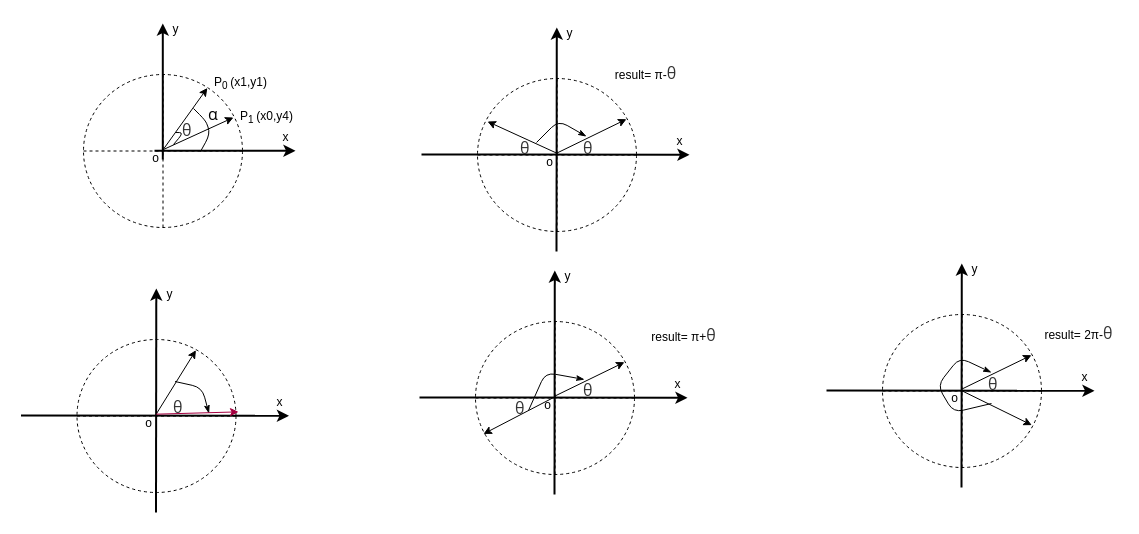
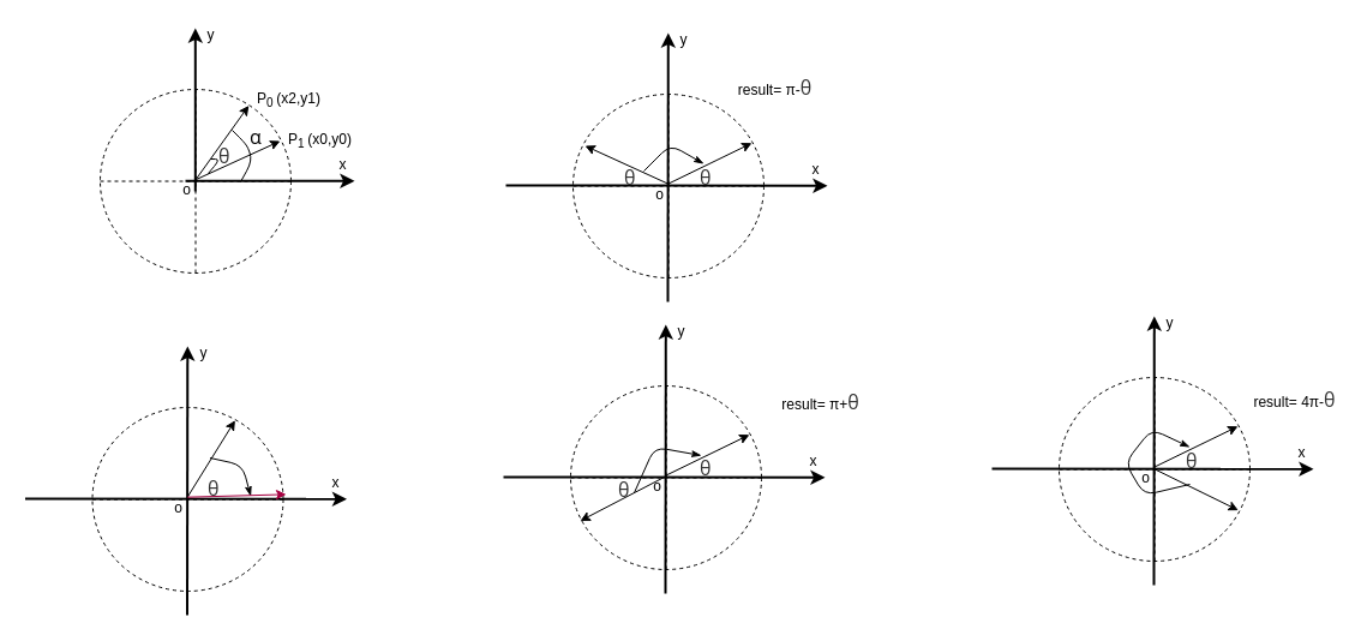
  <mxCell id="0" />
  <mxCell id="1" parent="0" />
  <mxCell id="2" value="" style="shape=orEllipse;perimeter=ellipsePerimeter;whiteSpace=wrap;html=1;backgroundOutline=1;fontColor=#000000;strokeColor=#000000;fillColor=none;dashed=1;" vertex="1" parent="1"><mxGeometry x="83" y="74" width="159" height="153" as="geometry" /></mxCell>
  <mxCell id="3" value="" style="endArrow=classic;html=1;strokeColor=#000000;strokeWidth=2;" edge="1" parent="1"><mxGeometry width="50" height="50" relative="1" as="geometry"><mxPoint x="154" y="150.3" as="sourcePoint" /><mxPoint x="295" y="150.3" as="targetPoint" /></mxGeometry></mxCell>
  <mxCell id="4" value="" style="endArrow=classic;html=1;strokeColor=#000000;strokeWidth=2;" edge="1" parent="1"><mxGeometry width="50" height="50" relative="1" as="geometry"><mxPoint x="162.3" y="159" as="sourcePoint" /><mxPoint x="162.3" y="23" as="targetPoint" /></mxGeometry></mxCell>
  <mxCell id="5" value="" style="endArrow=classic;html=1;fontColor=#000000;strokeColor=#000000;strokeWidth=1;" edge="1" parent="1"><mxGeometry width="50" height="50" relative="1" as="geometry"><mxPoint x="163" y="149" as="sourcePoint" /><mxPoint x="233" y="117" as="targetPoint" /></mxGeometry></mxCell>
  <mxCell id="6" value="" style="endArrow=classic;html=1;fontColor=#000000;strokeColor=#000000;strokeWidth=1;entryX=0.779;entryY=0.088;entryDx=0;entryDy=0;entryPerimeter=0;" edge="1" parent="1" target="2"><mxGeometry width="50" height="50" relative="1" as="geometry"><mxPoint x="162" y="150" as="sourcePoint" /><mxPoint x="232" y="118" as="targetPoint" /></mxGeometry></mxCell>
  <mxCell id="7" value="&lt;font color=&quot;#000000&quot;&gt;x&lt;/font&gt;" style="text;html=1;align=center;verticalAlign=middle;resizable=0;points=[];autosize=1;strokeColor=none;fillColor=none;" vertex="1" parent="1"><mxGeometry x="277" y="128" width="16" height="18" as="geometry" /></mxCell>
  <mxCell id="8" value="&lt;font color=&quot;#000000&quot;&gt;y&lt;/font&gt;" style="text;html=1;align=center;verticalAlign=middle;resizable=0;points=[];autosize=1;strokeColor=none;fillColor=none;" vertex="1" parent="1"><mxGeometry x="167" y="20" width="16" height="18" as="geometry" /></mxCell>
- <mxCell id="9" value="P&lt;sub&gt;1&amp;nbsp;&lt;/sub&gt;(x0,y4)" style="text;html=1;align=center;verticalAlign=middle;resizable=0;points=[];autosize=1;strokeColor=none;fillColor=none;fontColor=#000000;" vertex="1" parent="1"><mxGeometry x="234" y="105" width="63" height="23" as="geometry" /></mxCell>
- <mxCell id="10" value="P&lt;sub&gt;0&amp;nbsp;&lt;/sub&gt;(x1,y1)" style="text;html=1;align=center;verticalAlign=middle;resizable=0;points=[];autosize=1;strokeColor=none;fillColor=none;fontColor=#000000;" vertex="1" parent="1"><mxGeometry x="208" y="71" width="63" height="23" as="geometry" /></mxCell>
+ <mxCell id="9" value="P&lt;sub&gt;1&amp;nbsp;&lt;/sub&gt;(x0,y0)" style="text;html=1;align=center;verticalAlign=middle;resizable=0;points=[];autosize=1;strokeColor=none;fillColor=none;fontColor=#000000;" vertex="1" parent="1"><mxGeometry x="234" y="105" width="63" height="23" as="geometry" /></mxCell>
+ <mxCell id="10" value="P&lt;sub&gt;0&amp;nbsp;&lt;/sub&gt;(x2,y1)" style="text;html=1;align=center;verticalAlign=middle;resizable=0;points=[];autosize=1;strokeColor=none;fillColor=none;fontColor=#000000;" vertex="1" parent="1"><mxGeometry x="208" y="71" width="63" height="23" as="geometry" /></mxCell>
  <mxCell id="11" value="o" style="text;html=1;align=center;verticalAlign=middle;resizable=0;points=[];autosize=1;strokeColor=none;fillColor=none;fontColor=#000000;" vertex="1" parent="1"><mxGeometry x="146" y="149" width="17" height="18" as="geometry" /></mxCell>
  <mxCell id="12" value="" style="endArrow=none;html=1;fontColor=#000000;strokeColor=#000000;strokeWidth=1;" edge="1" parent="1"><mxGeometry width="50" height="50" relative="1" as="geometry"><mxPoint x="200" y="151" as="sourcePoint" /><mxPoint x="193" y="108" as="targetPoint" /><Array as="points"><mxPoint x="210" y="133" /><mxPoint x="205" y="120" /></Array></mxGeometry></mxCell>
  <mxCell id="13" value="&lt;span style=&quot;font-family: &amp;#34;open sans&amp;#34; , &amp;#34;clear sans&amp;#34; , &amp;#34;helvetica neue&amp;#34; , &amp;#34;helvetica&amp;#34; , &amp;#34;arial&amp;#34; , &amp;#34;segoe ui emoji&amp;#34; , sans-serif ; font-size: 16px ; text-align: center&quot;&gt;α&lt;/span&gt;" style="text;whiteSpace=wrap;html=1;fontColor=#000000;" vertex="1" parent="1"><mxGeometry x="206" y="98.12" width="16.04" height="29.88" as="geometry" /></mxCell>
  <mxCell id="14" value="&lt;span style=&quot;color: rgb(51 , 51 , 51) ; font-family: &amp;#34;open sans&amp;#34; , &amp;#34;clear sans&amp;#34; , &amp;#34;helvetica neue&amp;#34; , &amp;#34;helvetica&amp;#34; , &amp;#34;arial&amp;#34; , &amp;#34;segoe ui emoji&amp;#34; , sans-serif ; font-size: 16px ; font-style: normal ; font-weight: 400 ; letter-spacing: normal ; text-indent: 0px ; text-transform: none ; word-spacing: 0px ; display: inline ; float: none&quot;&gt;θ&lt;/span&gt;" style="text;whiteSpace=wrap;html=1;fontColor=#000000;" vertex="1" parent="1"><mxGeometry x="180" y="114" width="12" height="20" as="geometry" /></mxCell>
  <mxCell id="15" value="" style="endArrow=none;html=1;fontColor=#000000;strokeColor=#000000;strokeWidth=1;" edge="1" parent="1"><mxGeometry width="50" height="50" relative="1" as="geometry"><mxPoint x="173" y="144" as="sourcePoint" /><mxPoint x="175" y="132" as="targetPoint" /><Array as="points"><mxPoint x="183" y="132.13" /></Array></mxGeometry></mxCell>
  <mxCell id="16" value="" style="shape=orEllipse;perimeter=ellipsePerimeter;whiteSpace=wrap;html=1;backgroundOutline=1;fontColor=#000000;strokeColor=#000000;fillColor=none;dashed=1;" vertex="1" parent="1"><mxGeometry x="477" y="78" width="159" height="153" as="geometry" /></mxCell>
  <mxCell id="17" value="" style="endArrow=classic;html=1;strokeColor=#000000;strokeWidth=2;" edge="1" parent="1"><mxGeometry width="50" height="50" relative="1" as="geometry"><mxPoint x="421" y="154" as="sourcePoint" /><mxPoint x="689" y="154.3" as="targetPoint" /></mxGeometry></mxCell>
  <mxCell id="18" value="" style="endArrow=classic;html=1;strokeColor=#000000;strokeWidth=2;" edge="1" parent="1"><mxGeometry width="50" height="50" relative="1" as="geometry"><mxPoint x="556" y="251" as="sourcePoint" /><mxPoint x="556.3" y="27" as="targetPoint" /></mxGeometry></mxCell>
  <mxCell id="19" value="" style="endArrow=classic;html=1;fontColor=#000000;strokeColor=#000000;strokeWidth=1;" edge="1" parent="1"><mxGeometry width="50" height="50" relative="1" as="geometry"><mxPoint x="557" y="153" as="sourcePoint" /><mxPoint x="487" y="121" as="targetPoint" /></mxGeometry></mxCell>
  <mxCell id="20" value="&lt;font color=&quot;#000000&quot;&gt;x&lt;/font&gt;" style="text;html=1;align=center;verticalAlign=middle;resizable=0;points=[];autosize=1;strokeColor=none;fillColor=none;" vertex="1" parent="1"><mxGeometry x="671" y="132" width="16" height="18" as="geometry" /></mxCell>
  <mxCell id="21" value="&lt;font color=&quot;#000000&quot;&gt;y&lt;/font&gt;" style="text;html=1;align=center;verticalAlign=middle;resizable=0;points=[];autosize=1;strokeColor=none;fillColor=none;" vertex="1" parent="1"><mxGeometry x="561" y="24" width="16" height="18" as="geometry" /></mxCell>
  <mxCell id="22" value="o" style="text;html=1;align=center;verticalAlign=middle;resizable=0;points=[];autosize=1;strokeColor=none;fillColor=none;fontColor=#000000;" vertex="1" parent="1"><mxGeometry x="540" y="153" width="17" height="18" as="geometry" /></mxCell>
  <mxCell id="23" value="" style="endArrow=classic;html=1;fontColor=#000000;strokeColor=#000000;strokeWidth=1;exitX=0.952;exitY=-0.018;exitDx=0;exitDy=0;exitPerimeter=0;entryX=0.937;entryY=0.266;entryDx=0;entryDy=0;entryPerimeter=0;" edge="1" parent="1" source="22" target="16"><mxGeometry width="50" height="50" relative="1" as="geometry"><mxPoint x="557" y="155" as="sourcePoint" /><mxPoint x="627" y="111" as="targetPoint" /></mxGeometry></mxCell>
  <mxCell id="24" value="" style="endArrow=classicThin;html=1;fontColor=#000000;strokeColor=#000000;strokeWidth=1;endFill=1;" edge="1" parent="1"><mxGeometry width="50" height="50" relative="1" as="geometry"><mxPoint x="536" y="142" as="sourcePoint" /><mxPoint x="586" y="136" as="targetPoint" /><Array as="points"><mxPoint x="558" y="120" /></Array></mxGeometry></mxCell>
  <mxCell id="25" value="" style="shape=orEllipse;perimeter=ellipsePerimeter;whiteSpace=wrap;html=1;backgroundOutline=1;fontColor=#000000;strokeColor=#000000;fillColor=none;dashed=1;" vertex="1" parent="1"><mxGeometry x="475" y="321" width="159" height="153" as="geometry" /></mxCell>
  <mxCell id="26" value="" style="endArrow=classic;html=1;strokeColor=#000000;strokeWidth=2;" edge="1" parent="1"><mxGeometry width="50" height="50" relative="1" as="geometry"><mxPoint x="419" y="397" as="sourcePoint" /><mxPoint x="687" y="397.3" as="targetPoint" /></mxGeometry></mxCell>
  <mxCell id="27" value="" style="endArrow=classic;html=1;strokeColor=#000000;strokeWidth=2;" edge="1" parent="1"><mxGeometry width="50" height="50" relative="1" as="geometry"><mxPoint x="554" y="494" as="sourcePoint" /><mxPoint x="554.3" y="270" as="targetPoint" /></mxGeometry></mxCell>
  <mxCell id="28" value="" style="endArrow=classic;html=1;fontColor=#000000;strokeColor=#000000;strokeWidth=1;entryX=0.05;entryY=0.735;entryDx=0;entryDy=0;entryPerimeter=0;" edge="1" parent="1" target="25"><mxGeometry width="50" height="50" relative="1" as="geometry"><mxPoint x="555" y="396" as="sourcePoint" /><mxPoint x="485" y="364" as="targetPoint" /></mxGeometry></mxCell>
  <mxCell id="29" value="&lt;font color=&quot;#000000&quot;&gt;x&lt;/font&gt;" style="text;html=1;align=center;verticalAlign=middle;resizable=0;points=[];autosize=1;strokeColor=none;fillColor=none;" vertex="1" parent="1"><mxGeometry x="669" y="375" width="16" height="18" as="geometry" /></mxCell>
  <mxCell id="30" value="&lt;font color=&quot;#000000&quot;&gt;y&lt;/font&gt;" style="text;html=1;align=center;verticalAlign=middle;resizable=0;points=[];autosize=1;strokeColor=none;fillColor=none;" vertex="1" parent="1"><mxGeometry x="559" y="267" width="16" height="18" as="geometry" /></mxCell>
  <mxCell id="31" value="o" style="text;html=1;align=center;verticalAlign=middle;resizable=0;points=[];autosize=1;strokeColor=none;fillColor=none;fontColor=#000000;" vertex="1" parent="1"><mxGeometry x="538" y="396" width="17" height="18" as="geometry" /></mxCell>
  <mxCell id="32" value="" style="endArrow=classic;html=1;fontColor=#000000;strokeColor=#000000;strokeWidth=1;exitX=0.952;exitY=-0.018;exitDx=0;exitDy=0;exitPerimeter=0;entryX=0.937;entryY=0.266;entryDx=0;entryDy=0;entryPerimeter=0;" edge="1" source="31" target="25" parent="1"><mxGeometry width="50" height="50" relative="1" as="geometry"><mxPoint x="555" y="398" as="sourcePoint" /><mxPoint x="625" y="354" as="targetPoint" /></mxGeometry></mxCell>
  <mxCell id="33" value="" style="endArrow=classicThin;html=1;fontColor=#000000;strokeColor=#000000;strokeWidth=1;endFill=1;" edge="1" parent="1"><mxGeometry width="50" height="50" relative="1" as="geometry"><mxPoint x="528" y="410" as="sourcePoint" /><mxPoint x="584" y="379" as="targetPoint" /><Array as="points"><mxPoint x="545" y="372" /></Array></mxGeometry></mxCell>
  <mxCell id="34" value="" style="shape=orEllipse;perimeter=ellipsePerimeter;whiteSpace=wrap;html=1;backgroundOutline=1;fontColor=#000000;strokeColor=#000000;fillColor=none;dashed=1;" vertex="1" parent="1"><mxGeometry x="882" y="314" width="159" height="153" as="geometry" /></mxCell>
  <mxCell id="35" value="" style="endArrow=classic;html=1;strokeColor=#000000;strokeWidth=2;" edge="1" parent="1"><mxGeometry width="50" height="50" relative="1" as="geometry"><mxPoint x="826" y="390" as="sourcePoint" /><mxPoint x="1094" y="390.3" as="targetPoint" /></mxGeometry></mxCell>
  <mxCell id="36" value="" style="endArrow=classic;html=1;strokeColor=#000000;strokeWidth=2;" edge="1" parent="1"><mxGeometry width="50" height="50" relative="1" as="geometry"><mxPoint x="961" y="487" as="sourcePoint" /><mxPoint x="961.3" y="263" as="targetPoint" /></mxGeometry></mxCell>
  <mxCell id="37" value="" style="endArrow=classic;html=1;fontColor=#000000;strokeColor=#000000;strokeWidth=1;entryX=0.939;entryY=0.723;entryDx=0;entryDy=0;entryPerimeter=0;exitX=0.957;exitY=0.068;exitDx=0;exitDy=0;exitPerimeter=0;" edge="1" target="34" parent="1" source="40"><mxGeometry width="50" height="50" relative="1" as="geometry"><mxPoint x="962" y="389" as="sourcePoint" /><mxPoint x="892" y="357" as="targetPoint" /><Array as="points" /></mxGeometry></mxCell>
  <mxCell id="38" value="&lt;font color=&quot;#000000&quot;&gt;x&lt;/font&gt;" style="text;html=1;align=center;verticalAlign=middle;resizable=0;points=[];autosize=1;strokeColor=none;fillColor=none;" vertex="1" parent="1"><mxGeometry x="1076" y="368" width="16" height="18" as="geometry" /></mxCell>
  <mxCell id="39" value="&lt;font color=&quot;#000000&quot;&gt;y&lt;/font&gt;" style="text;html=1;align=center;verticalAlign=middle;resizable=0;points=[];autosize=1;strokeColor=none;fillColor=none;" vertex="1" parent="1"><mxGeometry x="966" y="260" width="16" height="18" as="geometry" /></mxCell>
  <mxCell id="40" value="o" style="text;html=1;align=center;verticalAlign=middle;resizable=0;points=[];autosize=1;strokeColor=none;fillColor=none;fontColor=#000000;" vertex="1" parent="1"><mxGeometry x="945" y="389" width="17" height="18" as="geometry" /></mxCell>
  <mxCell id="41" value="" style="endArrow=classic;html=1;fontColor=#000000;strokeColor=#000000;strokeWidth=1;exitX=0.952;exitY=-0.018;exitDx=0;exitDy=0;exitPerimeter=0;entryX=0.937;entryY=0.266;entryDx=0;entryDy=0;entryPerimeter=0;" edge="1" source="40" target="34" parent="1"><mxGeometry width="50" height="50" relative="1" as="geometry"><mxPoint x="962" y="391" as="sourcePoint" /><mxPoint x="1032" y="347" as="targetPoint" /></mxGeometry></mxCell>
  <mxCell id="42" value="" style="endArrow=classicThin;html=1;fontColor=#000000;strokeColor=#000000;strokeWidth=1;endFill=1;" edge="1" parent="1"><mxGeometry width="50" height="50" relative="1" as="geometry"><mxPoint x="991" y="403" as="sourcePoint" /><mxPoint x="991" y="372" as="targetPoint" /><Array as="points"><mxPoint x="953" y="412" /><mxPoint x="937" y="385" /><mxPoint x="959" y="357" /></Array></mxGeometry></mxCell>
  <mxCell id="43" value="&lt;span style=&quot;color: rgb(51 , 51 , 51) ; font-family: &amp;#34;open sans&amp;#34; , &amp;#34;clear sans&amp;#34; , &amp;#34;helvetica neue&amp;#34; , &amp;#34;helvetica&amp;#34; , &amp;#34;arial&amp;#34; , &amp;#34;segoe ui emoji&amp;#34; , sans-serif ; font-size: 16px ; font-style: normal ; font-weight: 400 ; letter-spacing: normal ; text-indent: 0px ; text-transform: none ; word-spacing: 0px ; display: inline ; float: none&quot;&gt;θ&lt;/span&gt;" style="text;whiteSpace=wrap;html=1;fontColor=#000000;" vertex="1" parent="1"><mxGeometry x="581" y="132" width="12" height="20" as="geometry" /></mxCell>
  <mxCell id="44" value="result= π-&lt;span style=&quot;color: rgb(51 , 51 , 51) ; font-family: &amp;#34;open sans&amp;#34; , &amp;#34;clear sans&amp;#34; , &amp;#34;helvetica neue&amp;#34; , &amp;#34;helvetica&amp;#34; , &amp;#34;arial&amp;#34; , &amp;#34;segoe ui emoji&amp;#34; , sans-serif ; font-size: 16px ; text-align: left&quot;&gt;θ&lt;/span&gt;" style="text;html=1;align=center;verticalAlign=middle;resizable=0;points=[];autosize=1;strokeColor=none;fillColor=none;fontColor=#000000;" vertex="1" parent="1"><mxGeometry x="609" y="63" width="71" height="19" as="geometry" /></mxCell>
  <mxCell id="45" value="result= π+&lt;span style=&quot;color: rgb(51 , 51 , 51) ; font-family: &amp;#34;open sans&amp;#34; , &amp;#34;clear sans&amp;#34; , &amp;#34;helvetica neue&amp;#34; , &amp;#34;helvetica&amp;#34; , &amp;#34;arial&amp;#34; , &amp;#34;segoe ui emoji&amp;#34; , sans-serif ; font-size: 16px ; text-align: left&quot;&gt;θ&lt;/span&gt;" style="text;html=1;align=center;verticalAlign=middle;resizable=0;points=[];autosize=1;strokeColor=none;fillColor=none;fontColor=#000000;" vertex="1" parent="1"><mxGeometry x="645.5" y="325" width="74" height="19" as="geometry" /></mxCell>
- <mxCell id="46" value="result= 2π-&lt;span style=&quot;color: rgb(51 , 51 , 51) ; font-family: &amp;#34;open sans&amp;#34; , &amp;#34;clear sans&amp;#34; , &amp;#34;helvetica neue&amp;#34; , &amp;#34;helvetica&amp;#34; , &amp;#34;arial&amp;#34; , &amp;#34;segoe ui emoji&amp;#34; , sans-serif ; font-size: 16px ; text-align: left&quot;&gt;θ&lt;/span&gt;" style="text;html=1;align=center;verticalAlign=middle;resizable=0;points=[];autosize=1;strokeColor=none;fillColor=none;fontColor=#000000;" vertex="1" parent="1"><mxGeometry x="1039" y="323" width="78" height="19" as="geometry" /></mxCell>
+ <mxCell id="46" value="result= 4π-&lt;span style=&quot;color: rgb(51 , 51 , 51) ; font-family: &amp;#34;open sans&amp;#34; , &amp;#34;clear sans&amp;#34; , &amp;#34;helvetica neue&amp;#34; , &amp;#34;helvetica&amp;#34; , &amp;#34;arial&amp;#34; , &amp;#34;segoe ui emoji&amp;#34; , sans-serif ; font-size: 16px ; text-align: left&quot;&gt;θ&lt;/span&gt;" style="text;html=1;align=center;verticalAlign=middle;resizable=0;points=[];autosize=1;strokeColor=none;fillColor=none;fontColor=#000000;" vertex="1" parent="1"><mxGeometry x="1039" y="323" width="78" height="19" as="geometry" /></mxCell>
  <mxCell id="47" value="&lt;span style=&quot;color: rgb(51 , 51 , 51) ; font-family: &amp;#34;open sans&amp;#34; , &amp;#34;clear sans&amp;#34; , &amp;#34;helvetica neue&amp;#34; , &amp;#34;helvetica&amp;#34; , &amp;#34;arial&amp;#34; , &amp;#34;segoe ui emoji&amp;#34; , sans-serif ; font-size: 16px ; font-style: normal ; font-weight: 400 ; letter-spacing: normal ; text-indent: 0px ; text-transform: none ; word-spacing: 0px ; display: inline ; float: none&quot;&gt;θ&lt;/span&gt;" style="text;whiteSpace=wrap;html=1;fontColor=#000000;" vertex="1" parent="1"><mxGeometry x="518" y="132" width="12" height="20" as="geometry" /></mxCell>
  <mxCell id="48" value="&lt;span style=&quot;color: rgb(51 , 51 , 51) ; font-family: &amp;#34;open sans&amp;#34; , &amp;#34;clear sans&amp;#34; , &amp;#34;helvetica neue&amp;#34; , &amp;#34;helvetica&amp;#34; , &amp;#34;arial&amp;#34; , &amp;#34;segoe ui emoji&amp;#34; , sans-serif ; font-size: 16px ; font-style: normal ; font-weight: 400 ; letter-spacing: normal ; text-indent: 0px ; text-transform: none ; word-spacing: 0px ; display: inline ; float: none&quot;&gt;θ&lt;/span&gt;" style="text;whiteSpace=wrap;html=1;fontColor=#000000;" vertex="1" parent="1"><mxGeometry x="581" y="374" width="12" height="20" as="geometry" /></mxCell>
  <mxCell id="49" value="&lt;span style=&quot;color: rgb(51 , 51 , 51) ; font-family: &amp;#34;open sans&amp;#34; , &amp;#34;clear sans&amp;#34; , &amp;#34;helvetica neue&amp;#34; , &amp;#34;helvetica&amp;#34; , &amp;#34;arial&amp;#34; , &amp;#34;segoe ui emoji&amp;#34; , sans-serif ; font-size: 16px ; font-style: normal ; font-weight: 400 ; letter-spacing: normal ; text-indent: 0px ; text-transform: none ; word-spacing: 0px ; display: inline ; float: none&quot;&gt;θ&lt;/span&gt;" style="text;whiteSpace=wrap;html=1;fontColor=#000000;" vertex="1" parent="1"><mxGeometry x="513" y="392" width="12" height="20" as="geometry" /></mxCell>
  <mxCell id="50" value="&lt;span style=&quot;color: rgb(51 , 51 , 51) ; font-family: &amp;#34;open sans&amp;#34; , &amp;#34;clear sans&amp;#34; , &amp;#34;helvetica neue&amp;#34; , &amp;#34;helvetica&amp;#34; , &amp;#34;arial&amp;#34; , &amp;#34;segoe ui emoji&amp;#34; , sans-serif ; font-size: 16px ; font-style: normal ; font-weight: 400 ; letter-spacing: normal ; text-indent: 0px ; text-transform: none ; word-spacing: 0px ; display: inline ; float: none&quot;&gt;θ&lt;/span&gt;" style="text;whiteSpace=wrap;html=1;fontColor=#000000;" vertex="1" parent="1"><mxGeometry x="986" y="368" width="12" height="20" as="geometry" /></mxCell>
  <mxCell id="51" value="" style="shape=orEllipse;perimeter=ellipsePerimeter;whiteSpace=wrap;html=1;backgroundOutline=1;fontColor=#000000;strokeColor=#000000;fillColor=none;dashed=1;" vertex="1" parent="1"><mxGeometry x="76.5" y="339" width="159" height="153" as="geometry" /></mxCell>
  <mxCell id="52" value="" style="endArrow=classic;html=1;strokeColor=#000000;strokeWidth=2;" edge="1" parent="1"><mxGeometry width="50" height="50" relative="1" as="geometry"><mxPoint x="20.5" y="415" as="sourcePoint" /><mxPoint x="288.5" y="415.3" as="targetPoint" /></mxGeometry></mxCell>
  <mxCell id="53" value="" style="endArrow=classic;html=1;strokeColor=#000000;strokeWidth=2;" edge="1" parent="1"><mxGeometry width="50" height="50" relative="1" as="geometry"><mxPoint x="155.5" y="512" as="sourcePoint" /><mxPoint x="155.8" y="288" as="targetPoint" /></mxGeometry></mxCell>
  <mxCell id="54" value="&lt;font color=&quot;#000000&quot;&gt;x&lt;/font&gt;" style="text;html=1;align=center;verticalAlign=middle;resizable=0;points=[];autosize=1;strokeColor=none;fillColor=none;" vertex="1" parent="1"><mxGeometry x="270.5" y="393" width="16" height="18" as="geometry" /></mxCell>
  <mxCell id="55" value="&lt;font color=&quot;#000000&quot;&gt;y&lt;/font&gt;" style="text;html=1;align=center;verticalAlign=middle;resizable=0;points=[];autosize=1;strokeColor=none;fillColor=none;" vertex="1" parent="1"><mxGeometry x="160.5" y="285" width="16" height="18" as="geometry" /></mxCell>
  <mxCell id="56" value="o" style="text;html=1;align=center;verticalAlign=middle;resizable=0;points=[];autosize=1;strokeColor=none;fillColor=none;fontColor=#000000;" vertex="1" parent="1"><mxGeometry x="139.5" y="414" width="17" height="18" as="geometry" /></mxCell>
  <mxCell id="57" value="" style="endArrow=classic;html=1;fontColor=#000000;strokeColor=#000000;strokeWidth=1;exitX=0.952;exitY=-0.018;exitDx=0;exitDy=0;exitPerimeter=0;entryX=0.748;entryY=0.07;entryDx=0;entryDy=0;entryPerimeter=0;" edge="1" source="56" target="51" parent="1"><mxGeometry width="50" height="50" relative="1" as="geometry"><mxPoint x="156.5" y="416" as="sourcePoint" /><mxPoint x="226.5" y="372" as="targetPoint" /></mxGeometry></mxCell>
  <mxCell id="58" value="&lt;span style=&quot;color: rgb(51 , 51 , 51) ; font-family: &amp;#34;open sans&amp;#34; , &amp;#34;clear sans&amp;#34; , &amp;#34;helvetica neue&amp;#34; , &amp;#34;helvetica&amp;#34; , &amp;#34;arial&amp;#34; , &amp;#34;segoe ui emoji&amp;#34; , sans-serif ; font-size: 16px ; font-style: normal ; font-weight: 400 ; letter-spacing: normal ; text-indent: 0px ; text-transform: none ; word-spacing: 0px ; display: inline ; float: none&quot;&gt;θ&lt;/span&gt;" style="text;whiteSpace=wrap;html=1;fontColor=#000000;" vertex="1" parent="1"><mxGeometry x="170.5" y="391" width="12" height="20" as="geometry" /></mxCell>
  <mxCell id="59" value="" style="endArrow=classicThin;html=1;fontColor=#000000;strokeColor=#000000;strokeWidth=1;endFill=1;" edge="1" parent="1"><mxGeometry width="50" height="50" relative="1" as="geometry"><mxPoint x="174.5" y="381" as="sourcePoint" /><mxPoint x="208.5" y="413" as="targetPoint" /><Array as="points"><mxPoint x="201.5" y="387" /></Array></mxGeometry></mxCell>
  <mxCell id="60" value="" style="endArrow=classic;html=1;fontColor=#000000;strokeColor=#A50040;strokeWidth=1;exitX=0.952;exitY=-0.018;exitDx=0;exitDy=0;exitPerimeter=0;entryX=1.016;entryY=0.473;entryDx=0;entryDy=0;entryPerimeter=0;fillColor=#d80073;" edge="1" parent="1" source="56" target="51"><mxGeometry width="50" height="50" relative="1" as="geometry"><mxPoint x="156.5" y="416" as="sourcePoint" /><mxPoint x="226.5" y="372" as="targetPoint" /></mxGeometry></mxCell>
